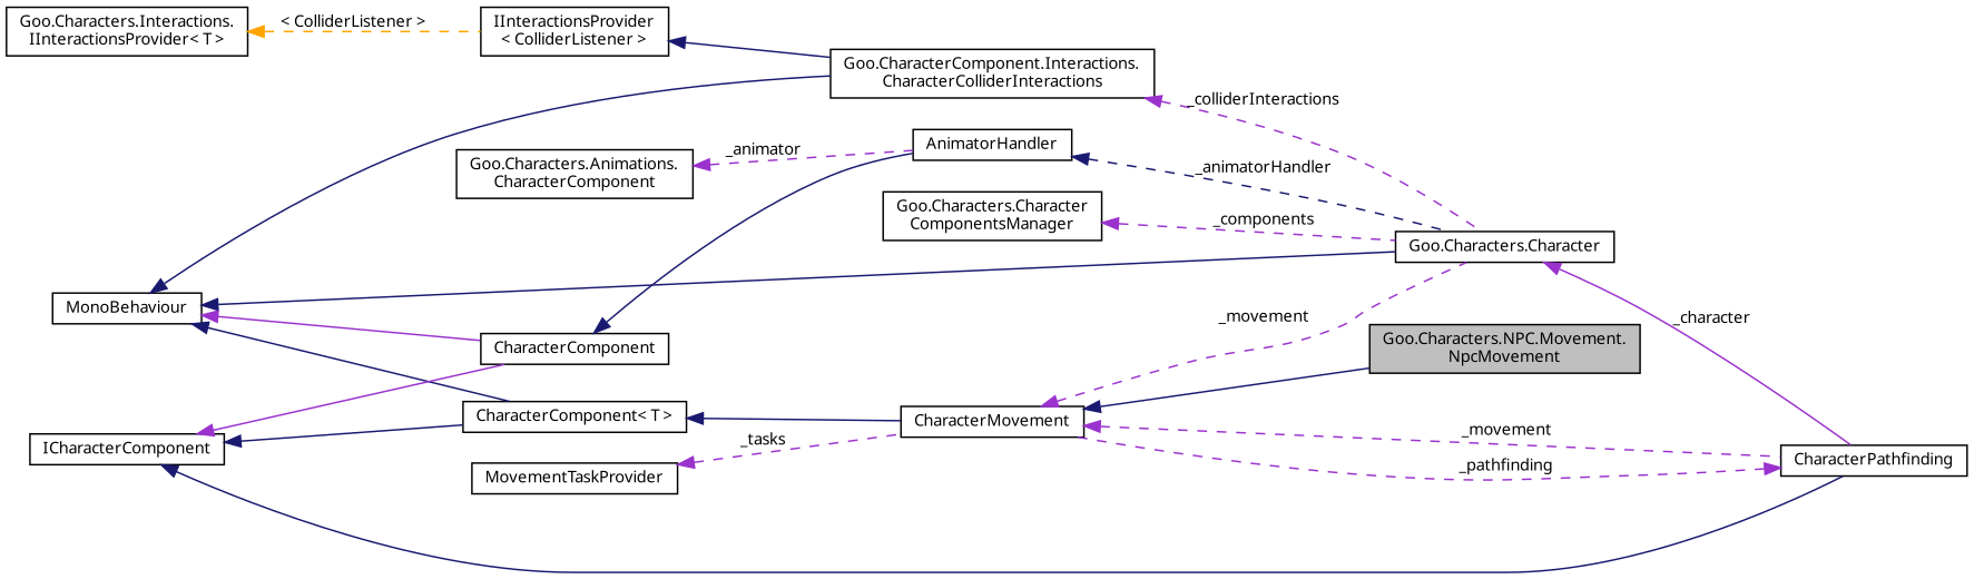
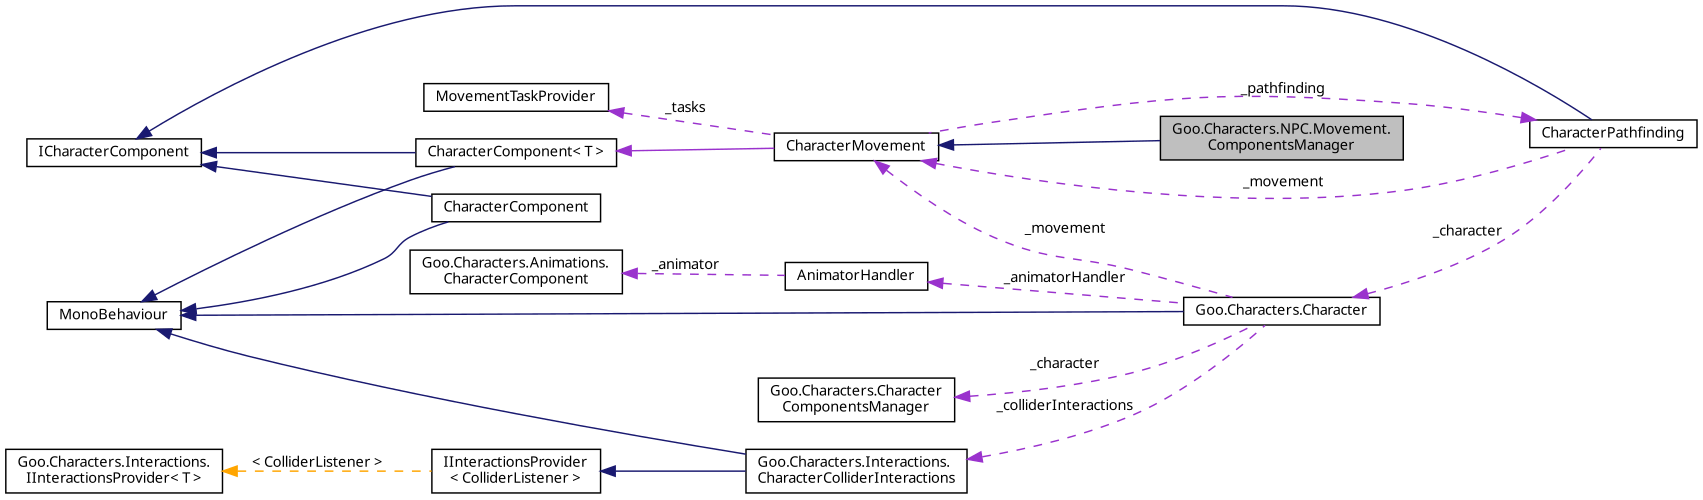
  digraph {
    rankdir=LR
    node [color=black fillcolor=white fontname=Calibrii fontsize=10 shape=record style=filled]
    edge [color=midnightblue dir=back fontname=Calibrii fontsize=10 labelfontname=Calibrii labelfontsize=10 style=solid]
-   n1 [fillcolor=grey75 fontcolor=black height=0.2 label="Goo.Characters.NPC.Movement.\lNpcMovement" width=0.4]
+   n1 [fillcolor=grey75 fontcolor=black height=0.2 label="Goo.Characters.NPC.Movement.\lComponentsManager" width=0.4]
    n2 [height=0.2 label=CharacterMovement width=0.4]
    n3 [height=0.2 label=CharacterPathfinding width=0.4]
    n4 [height=0.2 label="Goo.Characters.Character" width=0.4]
    n5 [height=0.2 label="CharacterComponent\< T \>" width=0.4]
    n6 [height=0.2 label=MonoBehaviour width=0.4]
    n7 [height=0.2 label=CharacterComponent width=0.4]
-   n8 [height=0.2 label="Goo.CharacterComponent.Interactions.\lCharacterColliderInteractions" width=0.4]
+   n8 [height=0.2 label="Goo.Characters.Interactions.\lCharacterColliderInteractions" width=0.4]
    n9 [height=0.2 label=AnimatorHandler width=0.4]
    n10 [height=0.2 label=ICharacterComponent width=0.4]
    n11 [height=0.2 label="Goo.Characters.Character\lComponentsManager" width=0.4]
    n12 [height=0.2 label="Goo.Characters.Animations.\lCharacterComponent" width=0.4]
    n13 [height=0.2 label="IInteractionsProvider\l\< ColliderListener \>" width=0.4]
    n14 [height=0.2 label="Goo.Characters.Interactions.\lIInteractionsProvider\< T \>" width=0.4]
    n15 [height=0.2 label=MovementTaskProvider width=0.4]
    n2 -> n1
    n2 -> n3 [color=darkorchid3 label=" _movement" style=dashed]
    n2 -> n4 [color=darkorchid3 label=" _movement" style=dashed]
    n3 -> n2 [color=darkorchid3 label=" _pathfinding" style=dashed]
-   n4 -> n3 [color=darkorchid3 label=" _character"]
-   n5 -> n2
+   n4 -> n3 [color=darkorchid3 label=" _character" style=dashed]
+   n5 -> n2 [color=darkorchid3]
    n6 -> n4
    n6 -> n5
-   n6 -> n7 [color=darkorchid3]
+   n6 -> n7
    n6 -> n8
-   n7 -> n9
    n8 -> n4 [color=darkorchid3 label=" _colliderInteractions" style=dashed]
-   n9 -> n4 [label=" _animatorHandler" style=dashed]
+   n9 -> n4 [color=darkorchid3 label=" _animatorHandler" style=dashed]
    n10 -> n3
    n10 -> n5
-   n10 -> n7 [color=darkorchid3]
-   n11 -> n4 [color=darkorchid3 label=" _components" style=dashed]
+   n10 -> n7
+   n11 -> n4 [color=darkorchid3 label=" _character" style=dashed]
    n12 -> n9 [color=darkorchid3 label=" _animator" style=dashed]
    n13 -> n8
    n14 -> n13 [color=orange label=" \< ColliderListener \>" style=dashed]
    n15 -> n2 [color=darkorchid3 label=" _tasks" style=dashed]
  }
